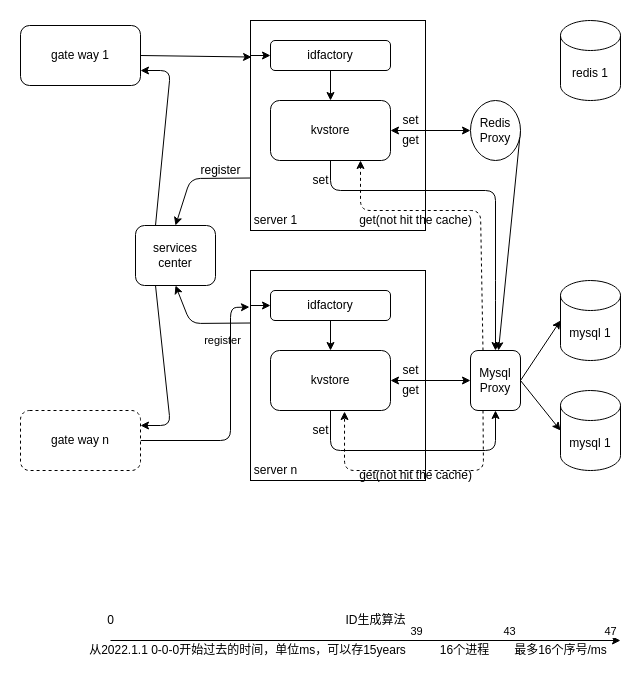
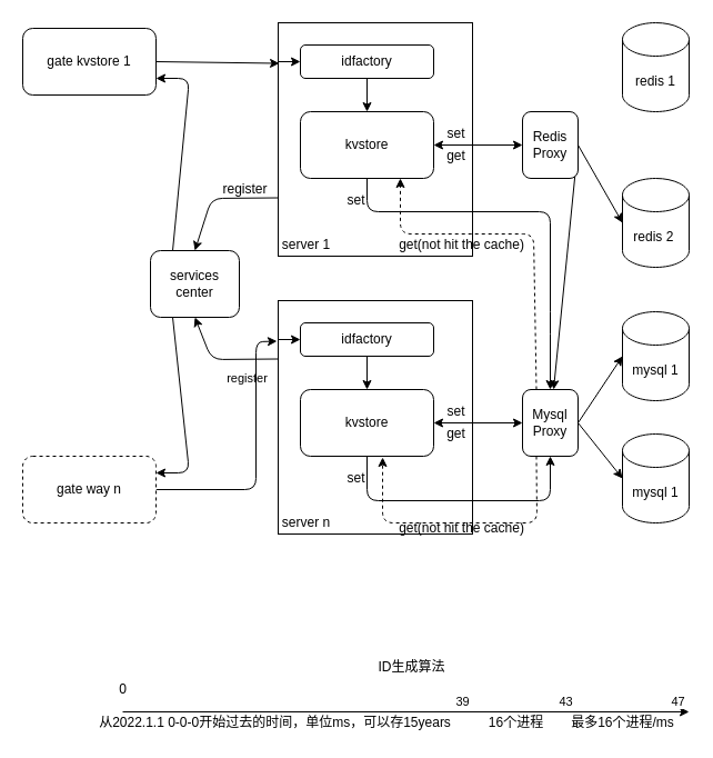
  <mxCell id="0" />
  <mxCell id="1" parent="0" />
  <mxCell id="2" style="edgeStyle=none;html=1;exitX=0;exitY=0.75;exitDx=0;exitDy=0;entryX=0.5;entryY=0;entryDx=0;entryDy=0;" edge="1" parent="1" source="3" target="43"><mxGeometry relative="1" as="geometry"><Array as="points"><mxPoint x="190" y="178" /></Array></mxGeometry></mxCell>
  <mxCell id="3" value="" style="rounded=0;whiteSpace=wrap;html=1;fillColor=none;" vertex="1" parent="1"><mxGeometry x="250" y="20" width="175" height="210" as="geometry" /></mxCell>
  <mxCell id="4" value="redis 1" style="shape=cylinder3;whiteSpace=wrap;html=1;boundedLbl=1;backgroundOutline=1;size=15;" vertex="1" parent="1"><mxGeometry x="560" y="20" width="60" height="80" as="geometry" /></mxCell>
+ <mxCell id="5" value="redis 2&amp;nbsp;" style="shape=cylinder3;whiteSpace=wrap;html=1;boundedLbl=1;backgroundOutline=1;size=15;" vertex="1" parent="1"><mxGeometry x="560" y="160" width="60" height="80" as="geometry" /></mxCell>
  <mxCell id="6" value="kvstore" style="rounded=1;whiteSpace=wrap;html=1;" vertex="1" parent="1"><mxGeometry x="270" y="100" width="120" height="60" as="geometry" /></mxCell>
  <mxCell id="7" value="mysql 1" style="shape=cylinder3;whiteSpace=wrap;html=1;boundedLbl=1;backgroundOutline=1;size=15;" vertex="1" parent="1"><mxGeometry x="560" y="280" width="60" height="80" as="geometry" /></mxCell>
  <mxCell id="8" style="edgeStyle=none;html=1;exitX=1;exitY=0.5;exitDx=0;exitDy=0;" edge="1" parent="1" source="10" target="15"><mxGeometry relative="1" as="geometry" /></mxCell>
- <mxCell id="10" value="Redis&lt;br&gt;Proxy" style="ellipse;whiteSpace=wrap;html=1;" vertex="1" parent="1"><mxGeometry x="470" y="100" width="50" height="60" as="geometry" /></mxCell>
+ <mxCell id="9" style="edgeStyle=none;html=1;exitX=1;exitY=0.5;exitDx=0;exitDy=0;entryX=0;entryY=0.5;entryDx=0;entryDy=0;entryPerimeter=0;" edge="1" parent="1" source="10" target="5"><mxGeometry relative="1" as="geometry" /></mxCell>
+ <mxCell id="10" value="Redis&lt;br&gt;Proxy" style="rounded=1;whiteSpace=wrap;html=1;" vertex="1" parent="1"><mxGeometry x="470" y="100" width="50" height="60" as="geometry" /></mxCell>
  <mxCell id="11" value="mysql 1" style="shape=cylinder3;whiteSpace=wrap;html=1;boundedLbl=1;backgroundOutline=1;size=15;" vertex="1" parent="1"><mxGeometry x="560" y="390" width="60" height="80" as="geometry" /></mxCell>
  <mxCell id="12" style="edgeStyle=none;html=1;exitX=1;exitY=0.5;exitDx=0;exitDy=0;entryX=0;entryY=0.5;entryDx=0;entryDy=0;entryPerimeter=0;" edge="1" parent="1" source="15" target="7"><mxGeometry relative="1" as="geometry" /></mxCell>
  <mxCell id="13" style="edgeStyle=none;html=1;exitX=1;exitY=0.5;exitDx=0;exitDy=0;entryX=0;entryY=0.5;entryDx=0;entryDy=0;entryPerimeter=0;" edge="1" parent="1" source="15" target="11"><mxGeometry relative="1" as="geometry" /></mxCell>
  <mxCell id="14" style="edgeStyle=none;html=1;exitX=0.25;exitY=1;exitDx=0;exitDy=0;entryX=0.617;entryY=1.017;entryDx=0;entryDy=0;entryPerimeter=0;dashed=1;" edge="1" parent="1" source="15" target="30"><mxGeometry relative="1" as="geometry"><Array as="points"><mxPoint x="483" y="470" /><mxPoint x="344" y="470" /></Array></mxGeometry></mxCell>
  <mxCell id="15" value="Mysql Proxy" style="rounded=1;whiteSpace=wrap;html=1;" vertex="1" parent="1"><mxGeometry x="470" y="350" width="50" height="60" as="geometry" /></mxCell>
  <mxCell id="16" value="" style="endArrow=classic;startArrow=classic;html=1;exitX=1;exitY=0.5;exitDx=0;exitDy=0;entryX=0;entryY=0.5;entryDx=0;entryDy=0;" edge="1" parent="1" source="6" target="10"><mxGeometry width="50" height="50" relative="1" as="geometry"><mxPoint x="440" y="230" as="sourcePoint" /><mxPoint x="490" y="180" as="targetPoint" /></mxGeometry></mxCell>
  <mxCell id="17" value="set" style="text;html=1;align=center;verticalAlign=middle;resizable=0;points=[];autosize=1;strokeColor=none;fillColor=none;" vertex="1" parent="1"><mxGeometry x="395" y="110" width="30" height="20" as="geometry" /></mxCell>
  <mxCell id="18" value="get" style="text;html=1;align=center;verticalAlign=middle;resizable=0;points=[];autosize=1;strokeColor=none;fillColor=none;" vertex="1" parent="1"><mxGeometry x="395" y="130" width="30" height="20" as="geometry" /></mxCell>
  <mxCell id="19" value="set" style="text;html=1;align=center;verticalAlign=middle;resizable=0;points=[];autosize=1;strokeColor=none;fillColor=none;" vertex="1" parent="1"><mxGeometry x="305" y="170" width="30" height="20" as="geometry" /></mxCell>
  <mxCell id="20" value="" style="endArrow=classic;html=1;exitX=0.5;exitY=1;exitDx=0;exitDy=0;entryX=0.5;entryY=0;entryDx=0;entryDy=0;" edge="1" parent="1" source="6" target="15"><mxGeometry width="50" height="50" relative="1" as="geometry"><mxPoint x="400" y="230" as="sourcePoint" /><mxPoint x="450" y="180" as="targetPoint" /><Array as="points"><mxPoint x="330" y="190" /><mxPoint x="495" y="190" /><mxPoint x="495" y="290" /></Array></mxGeometry></mxCell>
  <mxCell id="21" value="" style="endArrow=classic;html=1;exitX=0.25;exitY=0;exitDx=0;exitDy=0;entryX=0.75;entryY=1;entryDx=0;entryDy=0;dashed=1;" edge="1" parent="1" source="15" target="6"><mxGeometry width="50" height="50" relative="1" as="geometry"><mxPoint x="400" y="230" as="sourcePoint" /><mxPoint x="450" y="180" as="targetPoint" /><Array as="points"><mxPoint x="480" y="210" /><mxPoint x="360" y="210" /></Array></mxGeometry></mxCell>
  <mxCell id="22" style="edgeStyle=none;html=1;exitX=0.5;exitY=1;exitDx=0;exitDy=0;entryX=0.5;entryY=0;entryDx=0;entryDy=0;" edge="1" parent="1" source="23" target="6"><mxGeometry relative="1" as="geometry" /></mxCell>
  <mxCell id="23" value="idfactory" style="rounded=1;whiteSpace=wrap;html=1;" vertex="1" parent="1"><mxGeometry x="270" y="40" width="120" height="30" as="geometry" /></mxCell>
  <mxCell id="24" value="" style="endArrow=classic;html=1;entryX=0;entryY=0.5;entryDx=0;entryDy=0;" edge="1" parent="1" target="23"><mxGeometry width="50" height="50" relative="1" as="geometry"><mxPoint x="250" y="55" as="sourcePoint" /><mxPoint x="290" y="200" as="targetPoint" /></mxGeometry></mxCell>
  <mxCell id="25" value="server 1" style="text;html=1;align=center;verticalAlign=middle;resizable=0;points=[];autosize=1;strokeColor=none;fillColor=none;" vertex="1" parent="1"><mxGeometry x="245" y="210" width="60" height="20" as="geometry" /></mxCell>
  <mxCell id="26" value="get(not hit the cache)" style="text;html=1;align=center;verticalAlign=middle;resizable=0;points=[];autosize=1;strokeColor=none;fillColor=none;rotation=0;" vertex="1" parent="1"><mxGeometry x="350" y="210" width="130" height="20" as="geometry" /></mxCell>
  <mxCell id="27" style="edgeStyle=none;html=1;exitX=0;exitY=0.25;exitDx=0;exitDy=0;entryX=0.5;entryY=1;entryDx=0;entryDy=0;" edge="1" parent="1" source="29" target="43"><mxGeometry relative="1" as="geometry"><Array as="points"><mxPoint x="190" y="323" /></Array></mxGeometry></mxCell>
  <mxCell id="28" value="register" style="edgeLabel;html=1;align=center;verticalAlign=middle;resizable=0;points=[];" vertex="1" connectable="0" parent="27"><mxGeometry x="-0.378" y="3" relative="1" as="geometry"><mxPoint x="2" y="14" as="offset" /></mxGeometry></mxCell>
  <mxCell id="29" value="" style="rounded=0;whiteSpace=wrap;html=1;fillColor=none;" vertex="1" parent="1"><mxGeometry x="250" y="270" width="175" height="210" as="geometry" /></mxCell>
  <mxCell id="30" value="kvstore" style="rounded=1;whiteSpace=wrap;html=1;" vertex="1" parent="1"><mxGeometry x="270" y="350" width="120" height="60" as="geometry" /></mxCell>
  <mxCell id="31" value="set" style="text;html=1;align=center;verticalAlign=middle;resizable=0;points=[];autosize=1;strokeColor=none;fillColor=none;" vertex="1" parent="1"><mxGeometry x="395" y="360" width="30" height="20" as="geometry" /></mxCell>
  <mxCell id="32" value="get" style="text;html=1;align=center;verticalAlign=middle;resizable=0;points=[];autosize=1;strokeColor=none;fillColor=none;" vertex="1" parent="1"><mxGeometry x="395" y="380" width="30" height="20" as="geometry" /></mxCell>
  <mxCell id="33" value="set" style="text;html=1;align=center;verticalAlign=middle;resizable=0;points=[];autosize=1;strokeColor=none;fillColor=none;" vertex="1" parent="1"><mxGeometry x="305" y="420" width="30" height="20" as="geometry" /></mxCell>
  <mxCell id="34" style="edgeStyle=none;html=1;exitX=0.5;exitY=1;exitDx=0;exitDy=0;entryX=0.5;entryY=0;entryDx=0;entryDy=0;" edge="1" parent="1" source="35" target="30"><mxGeometry relative="1" as="geometry" /></mxCell>
  <mxCell id="35" value="idfactory" style="rounded=1;whiteSpace=wrap;html=1;" vertex="1" parent="1"><mxGeometry x="270" y="290" width="120" height="30" as="geometry" /></mxCell>
  <mxCell id="36" value="" style="endArrow=classic;html=1;entryX=0;entryY=0.5;entryDx=0;entryDy=0;" edge="1" parent="1" target="35"><mxGeometry width="50" height="50" relative="1" as="geometry"><mxPoint x="250" y="305" as="sourcePoint" /><mxPoint x="290" y="450" as="targetPoint" /></mxGeometry></mxCell>
  <mxCell id="37" value="server n" style="text;html=1;align=center;verticalAlign=middle;resizable=0;points=[];autosize=1;strokeColor=none;fillColor=none;" vertex="1" parent="1"><mxGeometry x="245" y="460" width="60" height="20" as="geometry" /></mxCell>
  <mxCell id="38" value="" style="endArrow=classic;startArrow=classic;html=1;exitX=1;exitY=0.5;exitDx=0;exitDy=0;entryX=0;entryY=0.5;entryDx=0;entryDy=0;" edge="1" parent="1" source="30" target="15"><mxGeometry width="50" height="50" relative="1" as="geometry"><mxPoint x="380" y="320" as="sourcePoint" /><mxPoint x="430" y="270" as="targetPoint" /></mxGeometry></mxCell>
  <mxCell id="39" value="" style="endArrow=classic;html=1;exitX=0.5;exitY=1;exitDx=0;exitDy=0;entryX=0.5;entryY=1;entryDx=0;entryDy=0;" edge="1" parent="1" source="30" target="15"><mxGeometry width="50" height="50" relative="1" as="geometry"><mxPoint x="380" y="320" as="sourcePoint" /><mxPoint x="430" y="270" as="targetPoint" /><Array as="points"><mxPoint x="330" y="450" /><mxPoint x="495" y="450" /></Array></mxGeometry></mxCell>
  <mxCell id="40" value="get(not hit the cache)" style="text;html=1;align=center;verticalAlign=middle;resizable=0;points=[];autosize=1;strokeColor=none;fillColor=none;rotation=0;" vertex="1" parent="1"><mxGeometry x="350" y="465" width="130" height="20" as="geometry" /></mxCell>
  <mxCell id="41" style="edgeStyle=none;html=1;exitX=0.25;exitY=0;exitDx=0;exitDy=0;entryX=1;entryY=0.75;entryDx=0;entryDy=0;" edge="1" parent="1" source="43" target="46"><mxGeometry relative="1" as="geometry"><Array as="points"><mxPoint x="170" y="70" /></Array></mxGeometry></mxCell>
  <mxCell id="42" style="edgeStyle=none;html=1;exitX=0.25;exitY=1;exitDx=0;exitDy=0;entryX=1;entryY=0.25;entryDx=0;entryDy=0;" edge="1" parent="1" source="43" target="48"><mxGeometry relative="1" as="geometry"><Array as="points"><mxPoint x="170" y="425" /></Array></mxGeometry></mxCell>
  <mxCell id="43" value="services center" style="rounded=1;whiteSpace=wrap;html=1;" vertex="1" parent="1"><mxGeometry x="135" y="225" width="80" height="60" as="geometry" /></mxCell>
  <mxCell id="44" value="register" style="text;html=1;align=center;verticalAlign=middle;resizable=0;points=[];autosize=1;strokeColor=none;fillColor=none;" vertex="1" parent="1"><mxGeometry x="190" y="160" width="60" height="20" as="geometry" /></mxCell>
  <mxCell id="45" style="edgeStyle=none;html=1;exitX=1;exitY=0.5;exitDx=0;exitDy=0;entryX=0.006;entryY=0.174;entryDx=0;entryDy=0;entryPerimeter=0;" edge="1" parent="1" source="46" target="3"><mxGeometry relative="1" as="geometry" /></mxCell>
- <mxCell id="46" value="gate way 1" style="rounded=1;whiteSpace=wrap;html=1;" vertex="1" parent="1"><mxGeometry x="20" y="25" width="120" height="60" as="geometry" /></mxCell>
+ <mxCell id="46" value="gate kvstore 1" style="rounded=1;whiteSpace=wrap;html=1;" vertex="1" parent="1"><mxGeometry x="20" y="25" width="120" height="60" as="geometry" /></mxCell>
  <mxCell id="47" style="edgeStyle=none;html=1;exitX=1;exitY=0.5;exitDx=0;exitDy=0;entryX=-0.006;entryY=0.174;entryDx=0;entryDy=0;entryPerimeter=0;" edge="1" parent="1" source="48" target="29"><mxGeometry relative="1" as="geometry"><Array as="points"><mxPoint x="230" y="440" /><mxPoint x="230" y="307" /></Array></mxGeometry></mxCell>
  <mxCell id="48" value="gate way n" style="rounded=1;whiteSpace=wrap;html=1;dashed=1;" vertex="1" parent="1"><mxGeometry x="20" y="410" width="120" height="60" as="geometry" /></mxCell>
  <mxCell id="49" value="" style="endArrow=classic;html=1;" edge="1" parent="1"><mxGeometry width="50" height="50" relative="1" as="geometry"><mxPoint x="110" y="640" as="sourcePoint" /><mxPoint x="620" y="640" as="targetPoint" /></mxGeometry></mxCell>
  <mxCell id="50" value="39" style="edgeLabel;html=1;align=center;verticalAlign=middle;resizable=0;points=[];" vertex="1" connectable="0" parent="49"><mxGeometry x="-0.237" y="2" relative="1" as="geometry"><mxPoint x="110" y="-8" as="offset" /></mxGeometry></mxCell>
  <mxCell id="51" value="0" style="text;html=1;align=center;verticalAlign=middle;resizable=0;points=[];autosize=1;strokeColor=none;fillColor=none;" vertex="1" parent="1"><mxGeometry x="100" y="610" width="20" height="20" as="geometry" /></mxCell>
  <mxCell id="52" value="43" style="edgeLabel;html=1;align=center;verticalAlign=middle;resizable=0;points=[];" vertex="1" connectable="0" parent="1"><mxGeometry x="424.783" y="640" as="geometry"><mxPoint x="84" y="-10" as="offset" /></mxGeometry></mxCell>
  <mxCell id="53" value="47" style="edgeLabel;html=1;align=center;verticalAlign=middle;resizable=0;points=[];" vertex="1" connectable="0" parent="1"><mxGeometry x="434.783" y="650" as="geometry"><mxPoint x="175" y="-20" as="offset" /></mxGeometry></mxCell>
  <mxCell id="54" value="从2022.1.1 0-0-0开始过去的时间，单位ms，可以存15years" style="text;html=1;align=center;verticalAlign=middle;resizable=0;points=[];autosize=1;strokeColor=none;fillColor=none;" vertex="1" parent="1"><mxGeometry x="82" y="640" width="330" height="20" as="geometry" /></mxCell>
  <mxCell id="55" value="16个进程" style="text;html=1;align=center;verticalAlign=middle;resizable=0;points=[];autosize=1;strokeColor=none;fillColor=none;" vertex="1" parent="1"><mxGeometry x="429" y="640" width="70" height="20" as="geometry" /></mxCell>
- <mxCell id="56" value="最多16个序号/ms" style="text;html=1;align=center;verticalAlign=middle;resizable=0;points=[];autosize=1;strokeColor=none;fillColor=none;" vertex="1" parent="1"><mxGeometry x="505" y="640" width="110" height="20" as="geometry" /></mxCell>
- <mxCell id="57" value="ID生成算法" style="text;html=1;align=center;verticalAlign=middle;resizable=0;points=[];autosize=1;strokeColor=none;fillColor=none;" vertex="1" parent="1"><mxGeometry x="335" y="610" width="80" height="20" as="geometry" /></mxCell>
+ <mxCell id="56" value="最多16个进程/ms" style="text;html=1;align=center;verticalAlign=middle;resizable=0;points=[];autosize=1;strokeColor=none;fillColor=none;" vertex="1" parent="1"><mxGeometry x="505" y="640" width="110" height="20" as="geometry" /></mxCell>
+ <mxCell id="57" value="ID生成算法" style="text;html=1;align=center;verticalAlign=middle;resizable=0;points=[];autosize=1;strokeColor=none;fillColor=none;" vertex="1" parent="1"><mxGeometry x="330" y="590" width="80" height="20" as="geometry" /></mxCell>
